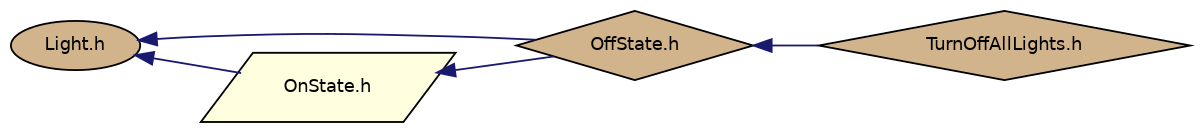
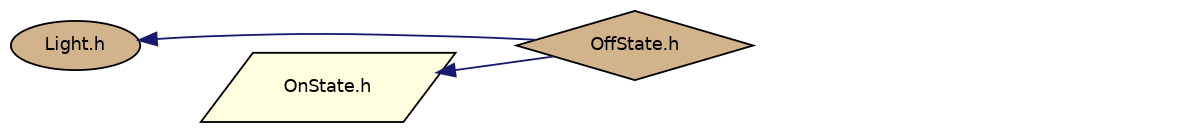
  digraph {
    rankdir=LR
    node [color=black fillcolor=tan fontname=Helvetica fontsize=10 shape=diamond style=filled]
    edge [color=midnightblue dir=back fontname=Helvetica fontsize=10 labelfontname=Helvetica labelfontsize=10 style=solid]
    n1 [fontcolor=black height=0.2 label="Light.h" shape=ellipse width=0.4]
    n2 [height=0.2 label="OffState.h" width=0.4]
    n3 [fillcolor=lightyellow height=0.2 label="OnState.h" shape=parallelogram width=0.4]
-   n4 [height=0.2 label="TurnOffAllLights.h" width=0.4]
    n1 -> n2
-   n1 -> n3
-   n2 -> n4
    n3 -> n2
  }
